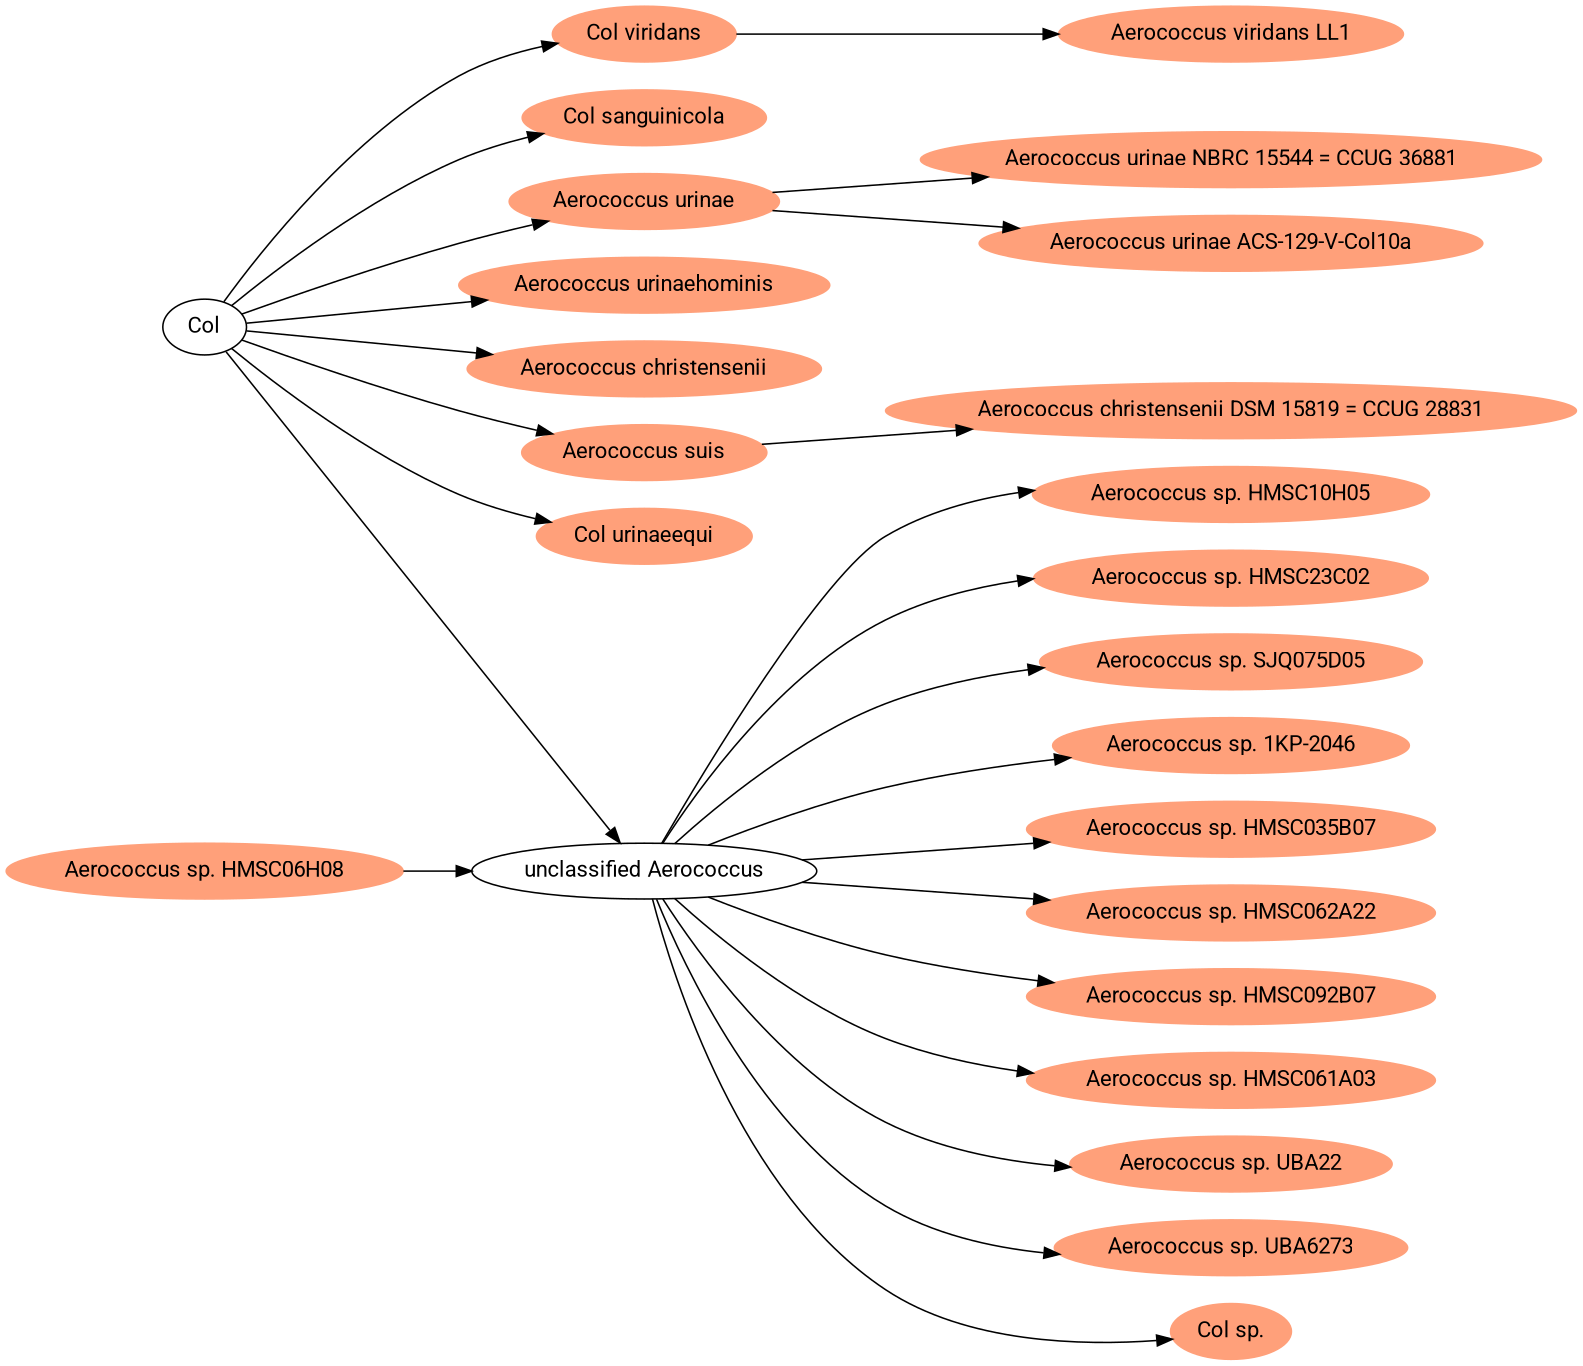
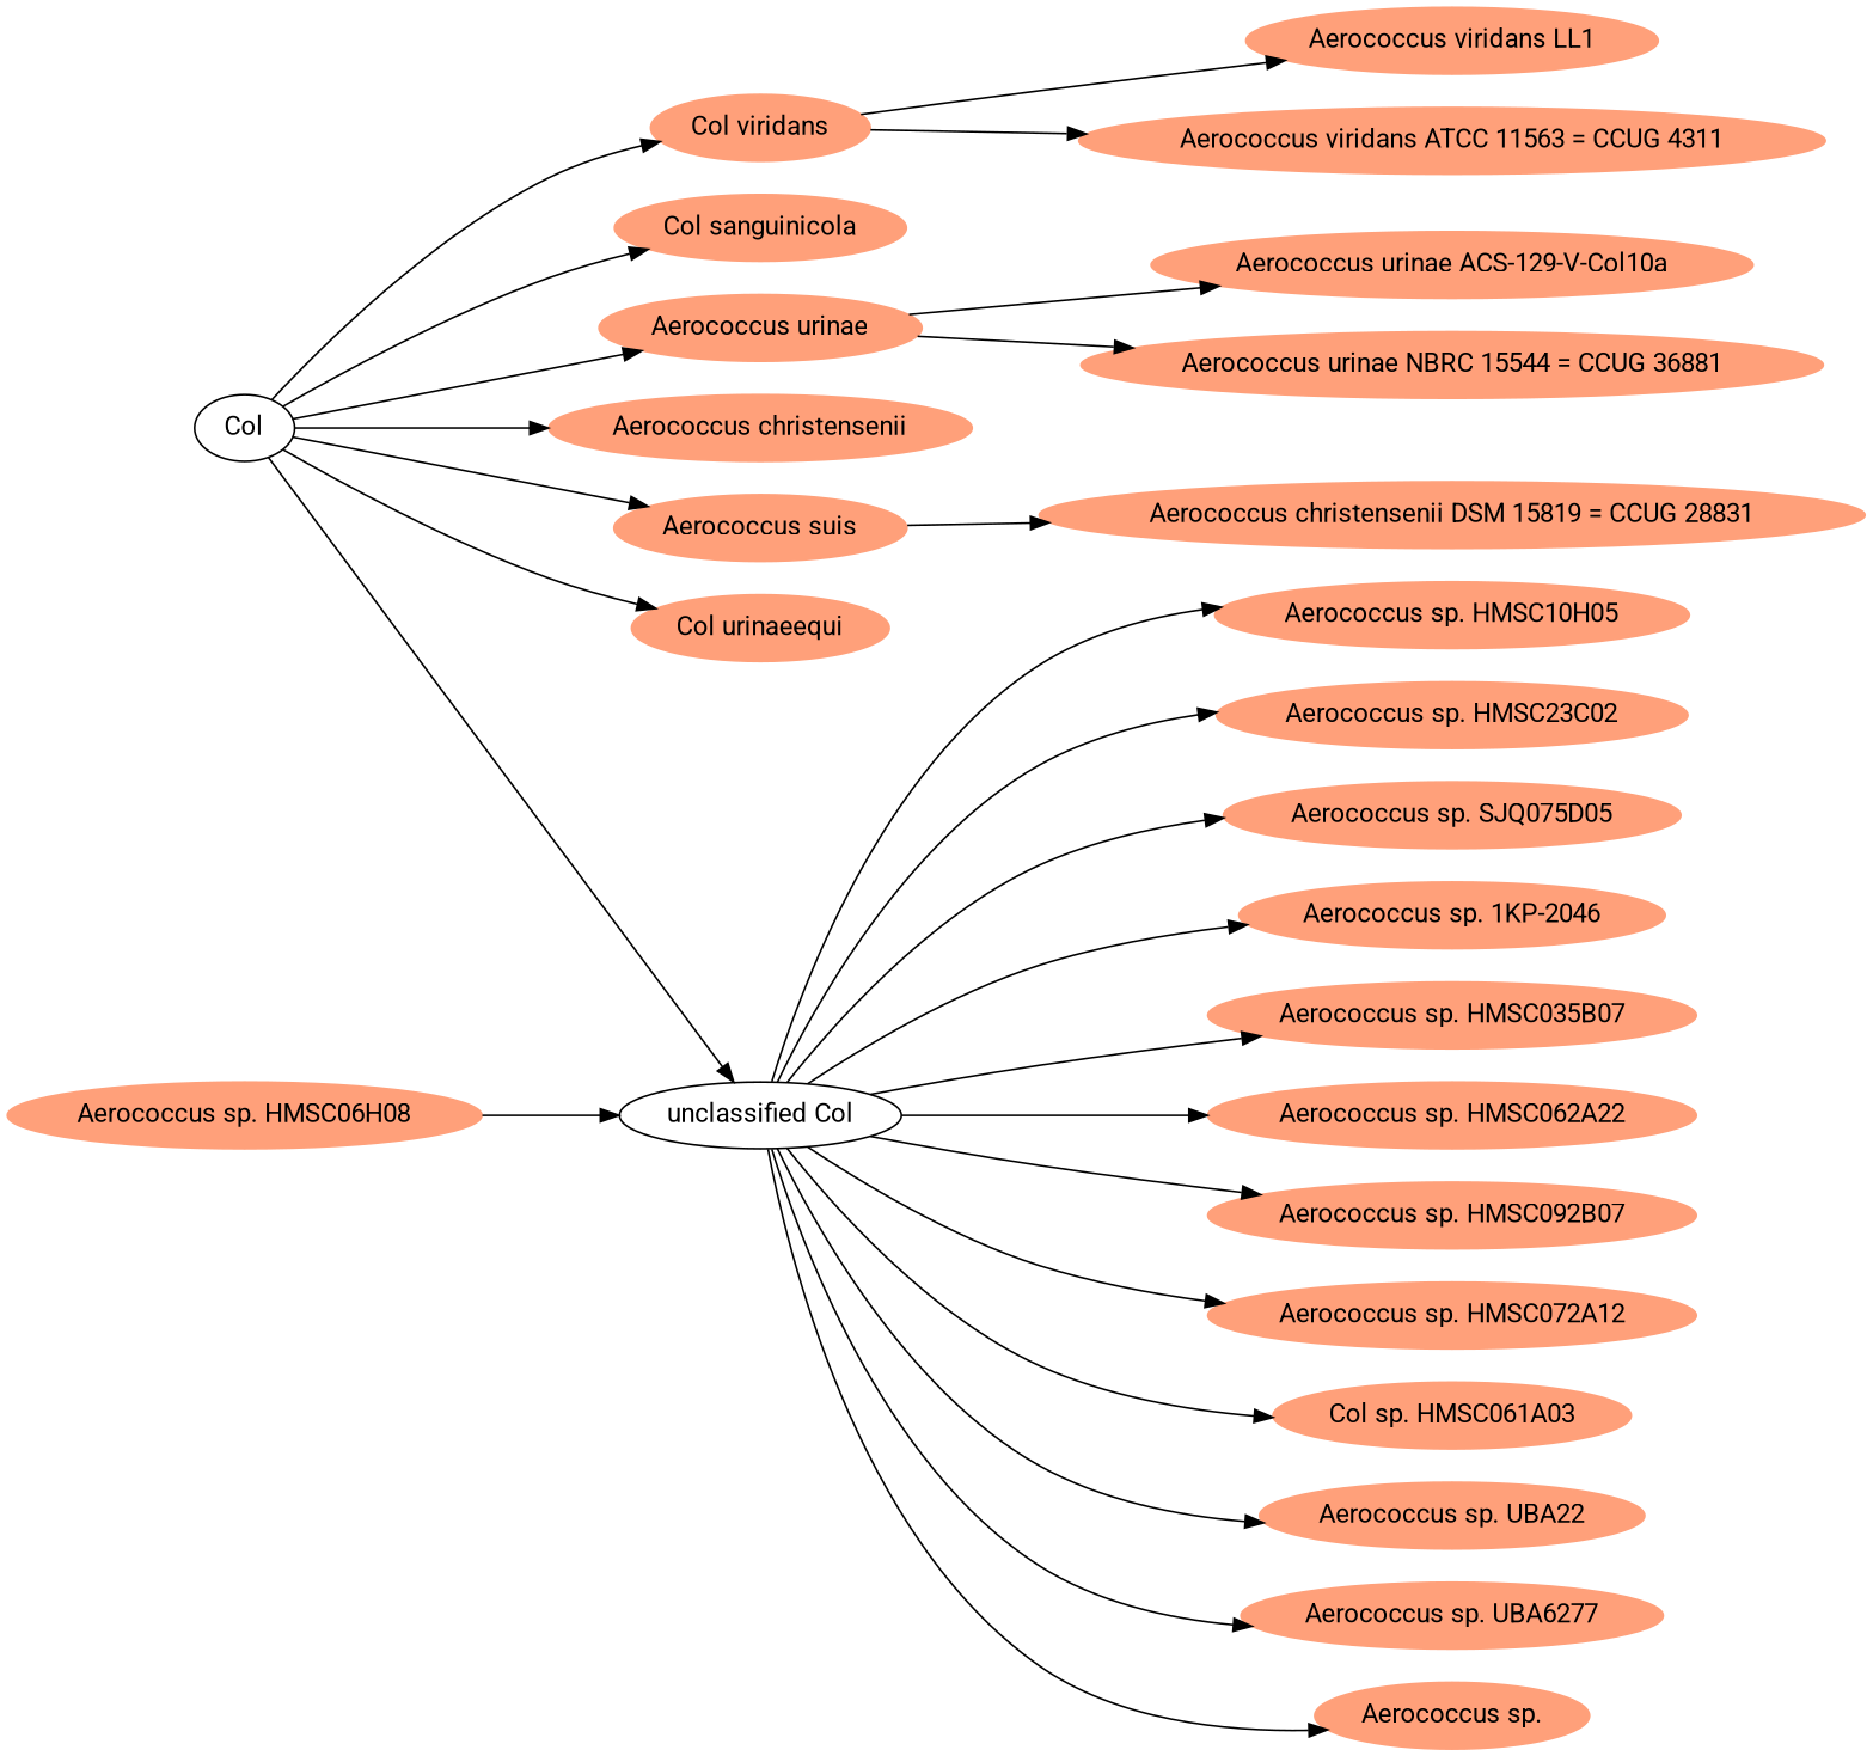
  digraph {
    fontname=Roboto
    rankdir=LR
    node [fontname=Roboto color=lightsalmon style=filled]
    edge [fontname=Roboto]
    n1 [label=Col color="" style=""]
    n2 [label="Col sanguinicola"]
    n3 [label="Aerococcus urinae"]
-   n4 [label="Aerococcus urinaehominis"]
    n5 [label="Aerococcus christensenii"]
    n6 [label="Aerococcus suis"]
    n7 [label="Col urinaeequi"]
-   n8 [label="unclassified Aerococcus" color="" style=""]
+   n8 [label="unclassified Col" color="" style=""]
    n9 [label="Col viridans"]
    n10 [label="Aerococcus urinae NBRC 15544 = CCUG 36881"]
    n11 [label="Aerococcus urinae ACS-129-V-Col10a"]
    n12 [label="Aerococcus christensenii DSM 15819 = CCUG 28831"]
    n13 [label="Aerococcus sp. 1KP-2046"]
    n14 [label="Aerococcus sp. HMSC035B07"]
    n15 [label="Aerococcus sp. HMSC062A22"]
    n16 [label="Aerococcus sp. HMSC092B07"]
-   n18 [label="Aerococcus sp. HMSC061A03"]
+   n17 [label="Aerococcus sp. HMSC072A12"]
+   n18 [label="Col sp. HMSC061A03"]
    n19 [label="Aerococcus sp. UBA22"]
-   n20 [label="Aerococcus sp. UBA6273"]
-   n21 [label="Col sp."]
+   n20 [label="Aerococcus sp. UBA6277"]
+   n21 [label="Aerococcus sp."]
    n22 [label="Aerococcus sp. HMSC10H05"]
    n23 [label="Aerococcus sp. HMSC23C02"]
    n24 [label="Aerococcus sp. SJQ075D05"]
+   n25 [label="Aerococcus viridans ATCC 11563 = CCUG 4311"]
    n26 [label="Aerococcus viridans LL1"]
    n27 [label="Aerococcus sp. HMSC06H08"]
    n1 -> n2
    n1 -> n3
-   n1 -> n4
    n1 -> n5
    n1 -> n6
    n1 -> n7
    n1 -> n8
    n1 -> n9
    n3 -> n10
    n3 -> n11
    n6 -> n12
    n8 -> n13
    n8 -> n14
    n8 -> n15
    n8 -> n16
+   n8 -> n17
    n8 -> n18
    n8 -> n19
    n8 -> n20
    n8 -> n21
    n8 -> n22
    n8 -> n23
    n8 -> n24
+   n9 -> n25
    n9 -> n26
    n27 -> n8
  }
